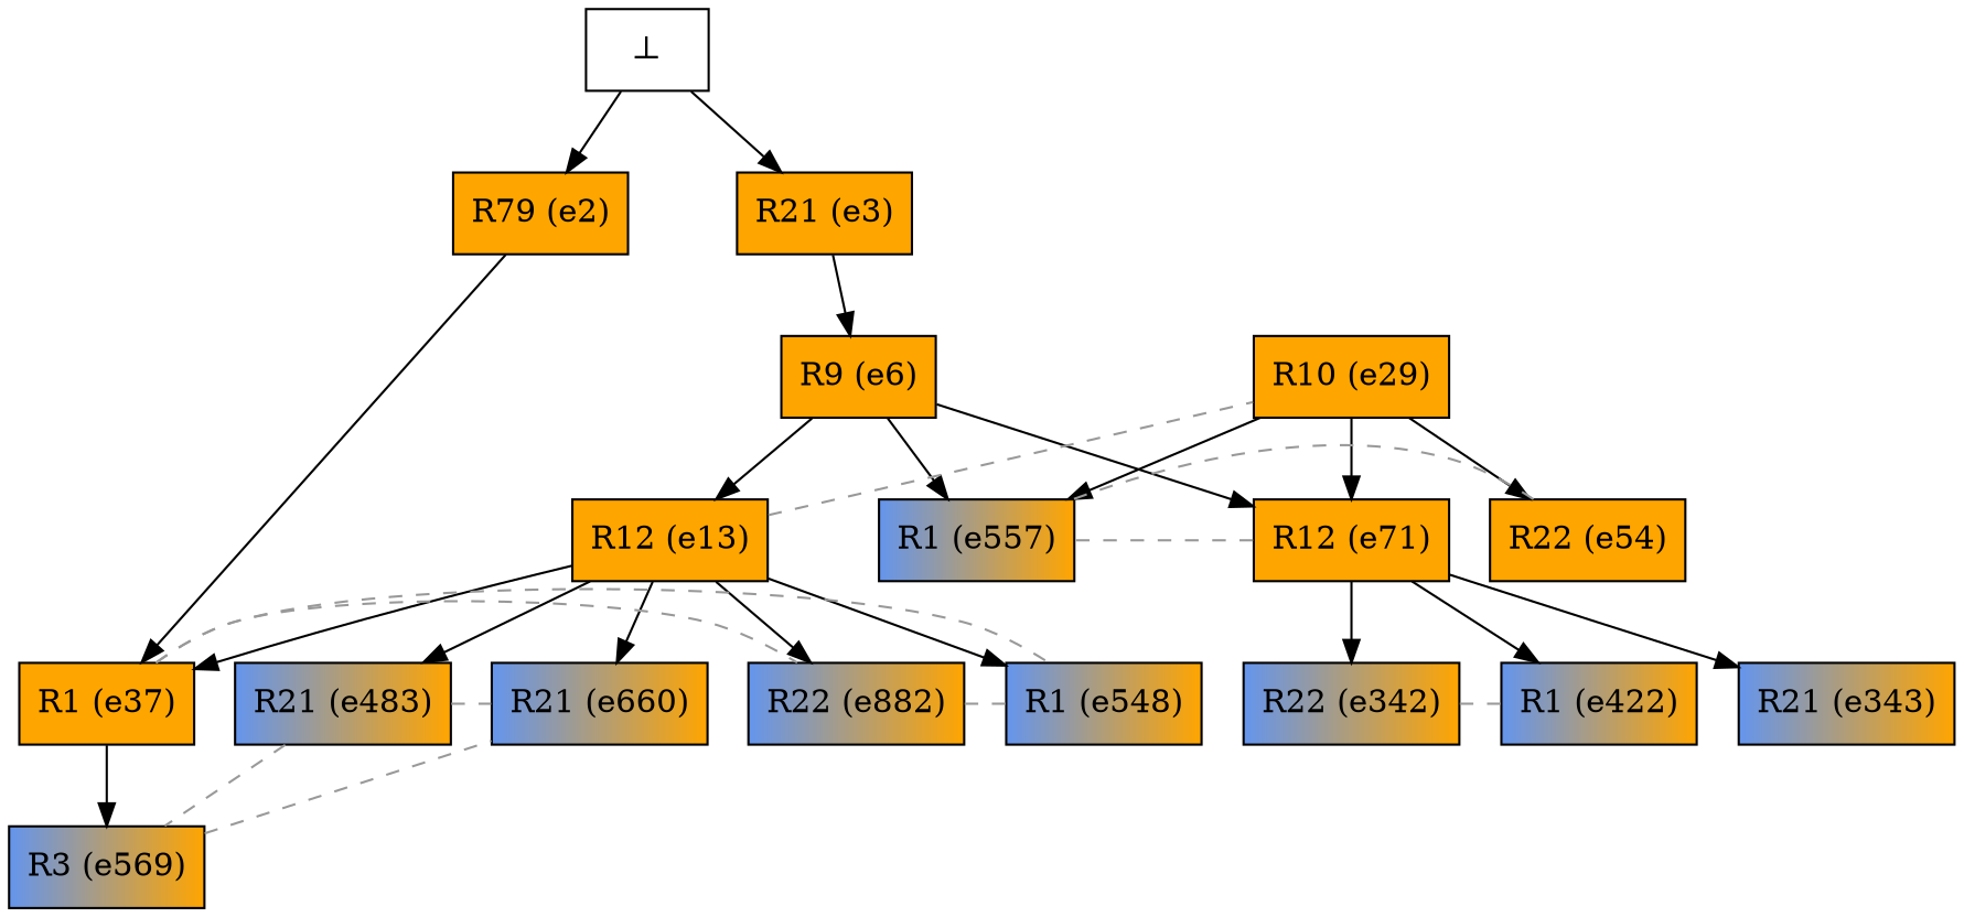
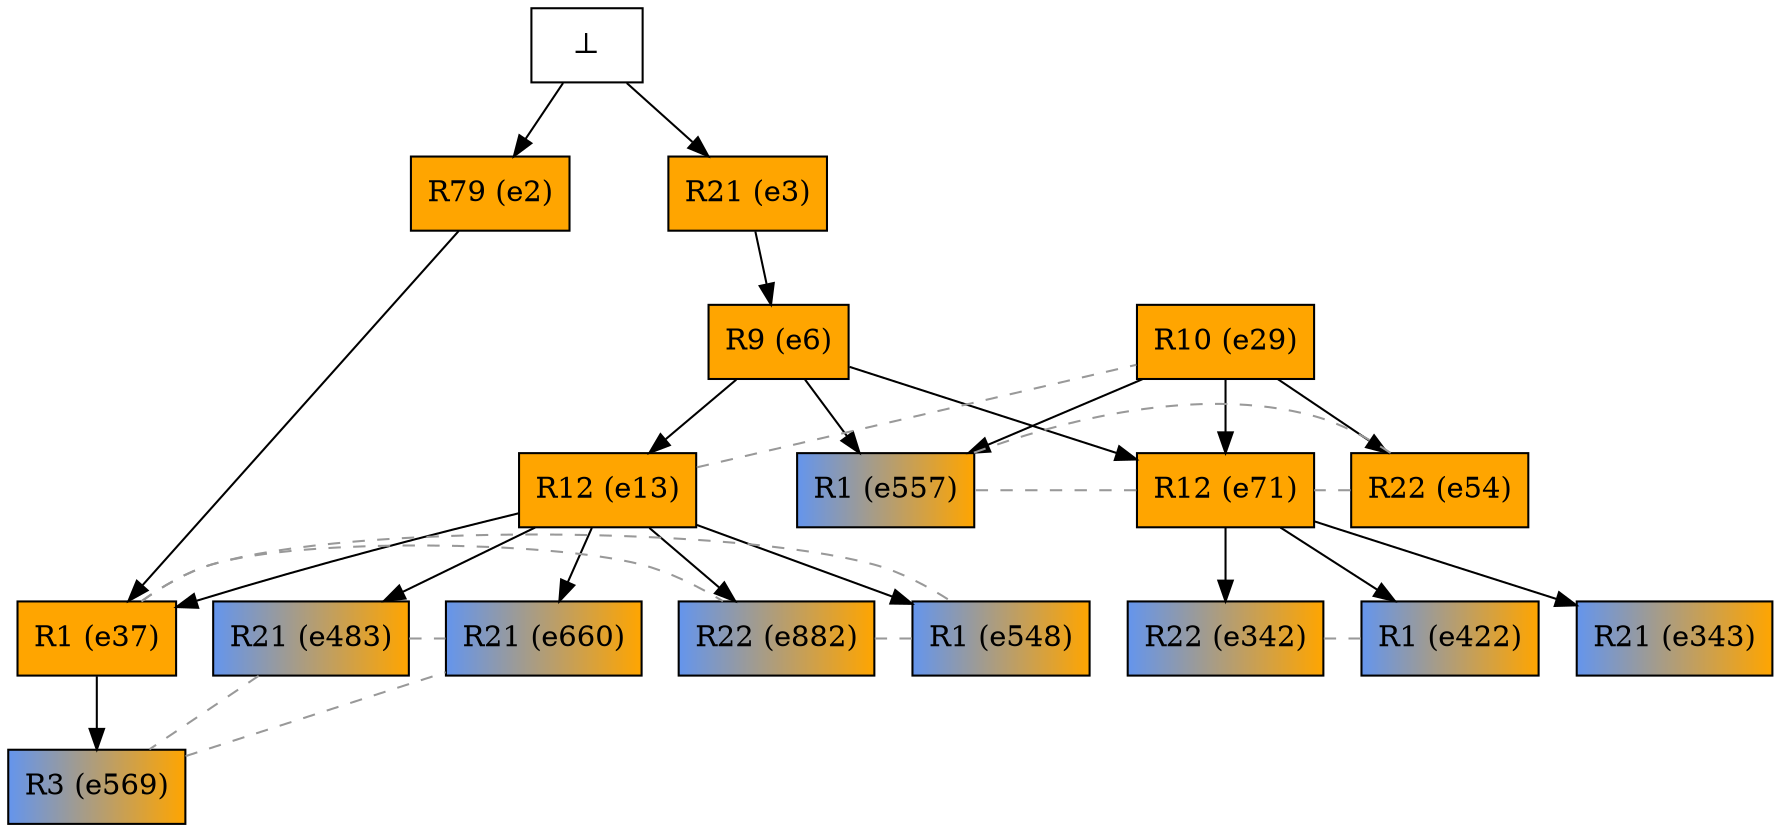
  digraph {
    node [color=black fillcolor="cornflowerblue:orange" shape=box style=filled]
    n1 [fillcolor="orange:orange" label="R21 (e3)"]
    n2 [fillcolor="orange:orange" label="R9 (e6)"]
    n3 [fillcolor="orange:orange" label="R12 (e13)"]
    n4 [fillcolor="orange:orange" label="R12 (e71)"]
    n5 [label="R1 (e557)"]
    n6 [fillcolor="orange:orange" label="R1 (e37)"]
    n7 [fillcolor="orange:orange" label="R10 (e29)"]
    n8 [label="R22 (e882)"]
    n9 [label="R21 (e483)"]
    n10 [label="R1 (e548)"]
    n11 [label="R21 (e660)"]
    n12 [label="R22 (e342)"]
    n13 [label="R21 (e343)"]
    n14 [label="R1 (e422)"]
    n15 [label="R3 (e569)"]
    n16 [fillcolor="orange:orange" label="R22 (e54)"]
    n17 [fillcolor="orange:orange" label="R79 (e2)"]
    n18 [fillcolor=white label="⊥" color=""]
    n1 -> n2
    n2 -> n3
    n2 -> n4
    n2 -> n5
    n3 -> n6
    n3 -> n7 [arrowhead=none color=gray60 constraint=false style=dashed]
    n3 -> n8
    n3 -> n9
    n3 -> n10
    n3 -> n11
    n4 -> n5 [arrowhead=none color=gray60 constraint=false style=dashed]
    n4 -> n12
    n4 -> n13
    n4 -> n14
    n6 -> n8 [arrowhead=none color=gray60 constraint=false style=dashed]
    n6 -> n10 [arrowhead=none color=gray60 constraint=false style=dashed]
    n6 -> n15
    n7 -> n4
    n7 -> n5
    n7 -> n16
    n8 -> n10 [arrowhead=none color=gray60 constraint=false style=dashed]
    n9 -> n11 [arrowhead=none color=gray60 constraint=false style=dashed]
    n9 -> n15 [arrowhead=none color=gray60 constraint=false style=dashed]
    n12 -> n14 [arrowhead=none color=gray60 constraint=false style=dashed]
    n15 -> n11 [arrowhead=none color=gray60 constraint=false style=dashed]
+   n16 -> n4 [arrowhead=none color=gray60 constraint=false style=dashed]
    n16 -> n5 [arrowhead=none color=gray60 constraint=false style=dashed]
    n17 -> n6
    n18 -> n1
    n18 -> n17
  }
